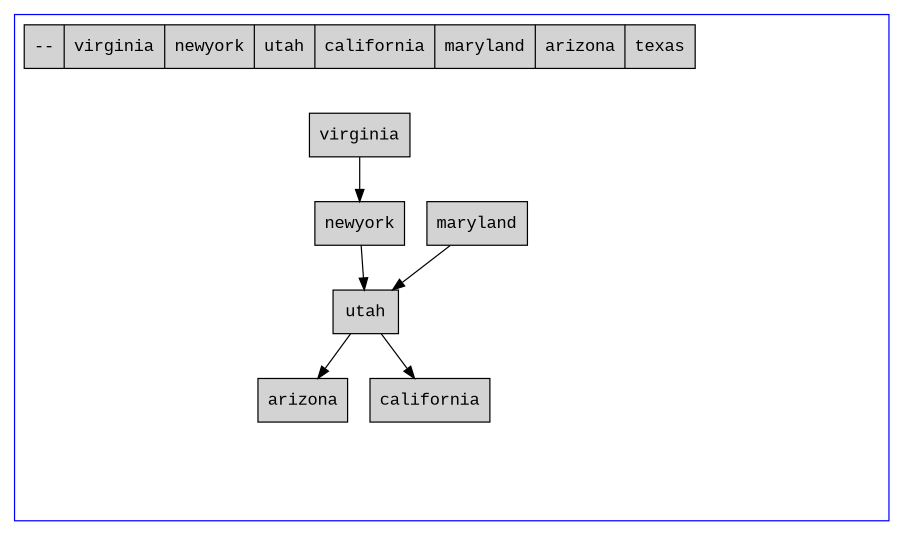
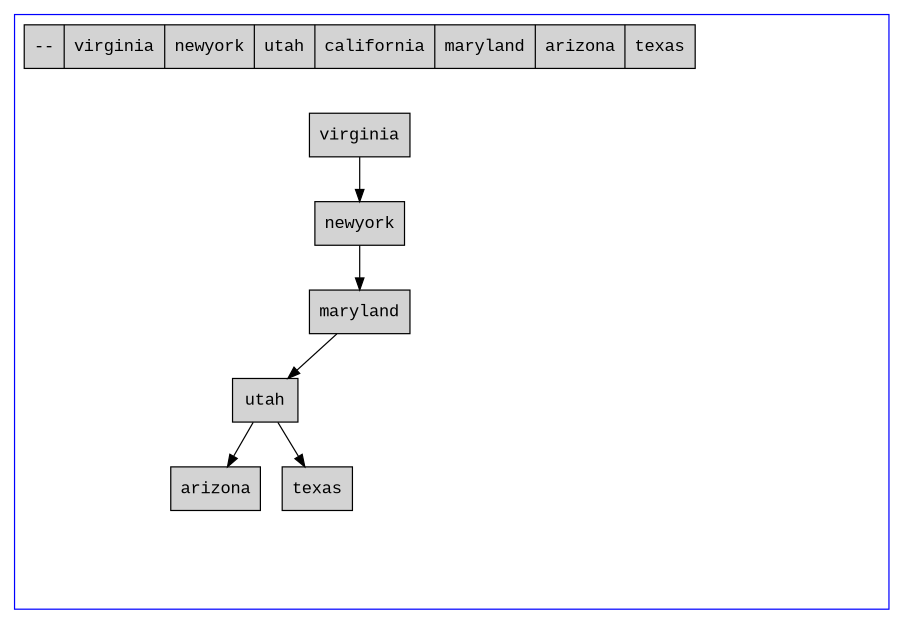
  digraph {
    color=blue
    fontname="Liberation Mono"
    ordering=out
    rankdir=TB
    node [fontname="Liberation Mono" shape=record style=invis]
    edge [fontname="Liberation Mono" style=invis]
    n1 [label=virginia style=filled]
    n2 [label=newyork style=filled]
    n3 [label=utah style=filled]
    n4 [label=maryland style=filled]
    n5 [label=arizona style=filled]
-   n6 [label=california style=filled]
+   n6 [label=texas style=filled]
    null8
    null9
    null10
    null11
    null12
    null13
    null14
    null15
    n15 [label="--|virginia|newyork|utah|california|maryland|arizona|texas" style=filled]
    subgraph cluster_1 {
      rank=same
      n1
      n2
      n3
      n4
      n5
      n6
      null8
      null9
      null10
      null11
      null12
      null13
      null14
      null15
      n15
    }
    n1 -> n2 [style=""]
-   n2 -> n3 [style=""]
+   n2 -> n4 [style=""]
    n3 -> n5 [style=""]
    n3 -> n6 [style=""]
    n4 -> n3 [style=""]
    n4 -> null10
    n4 -> null11
    n5 -> null12
    n5 -> null13
    n6 -> null14
    n6 -> null15
    n15 -> n1
  }
